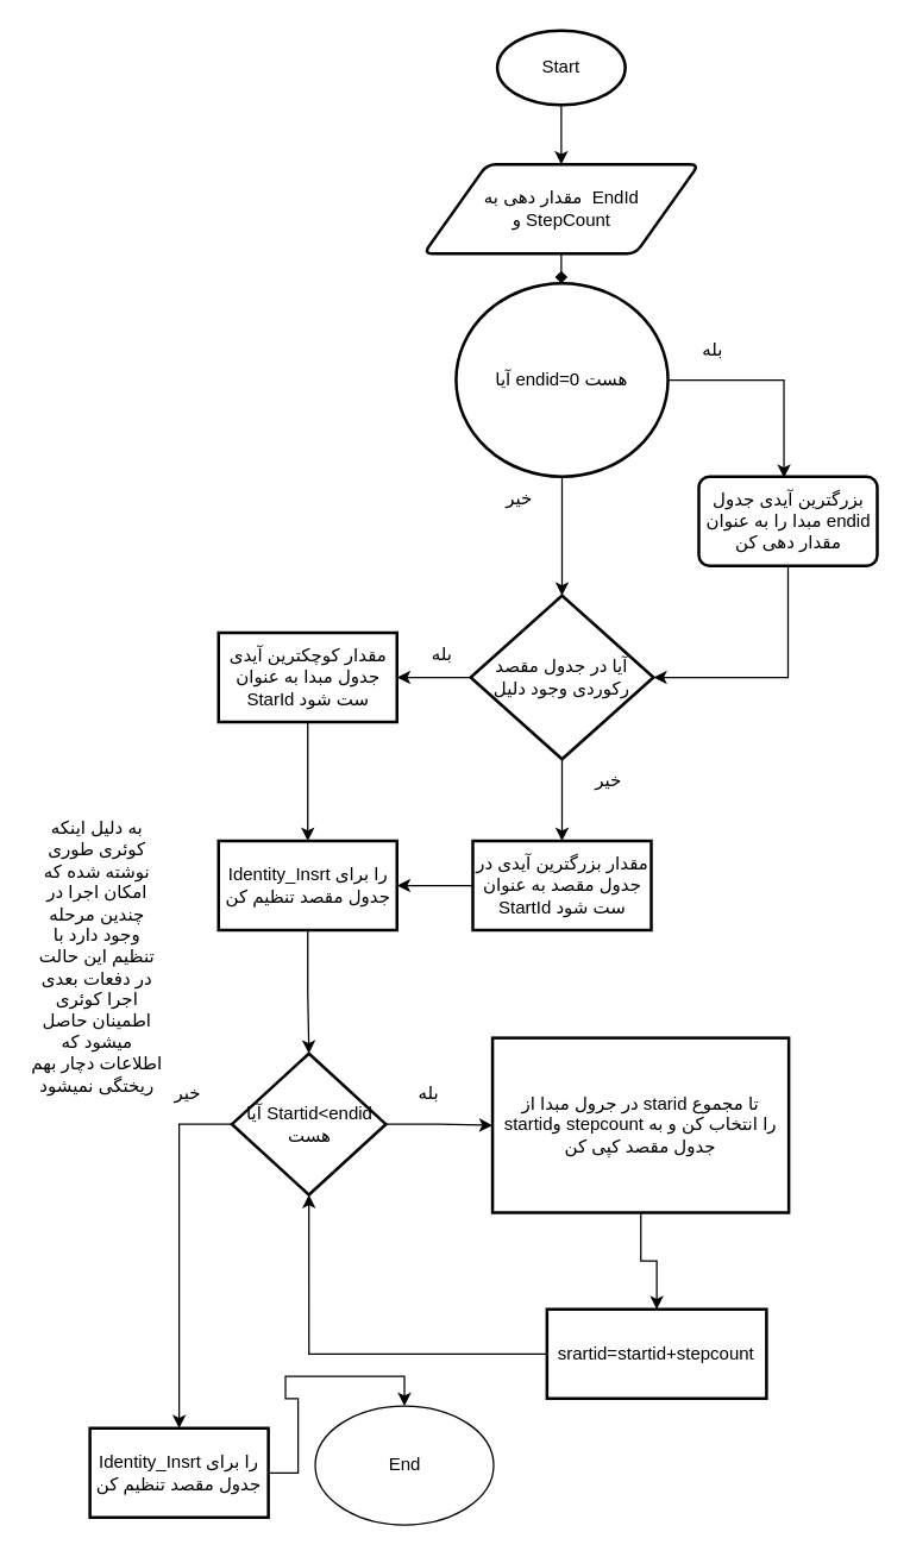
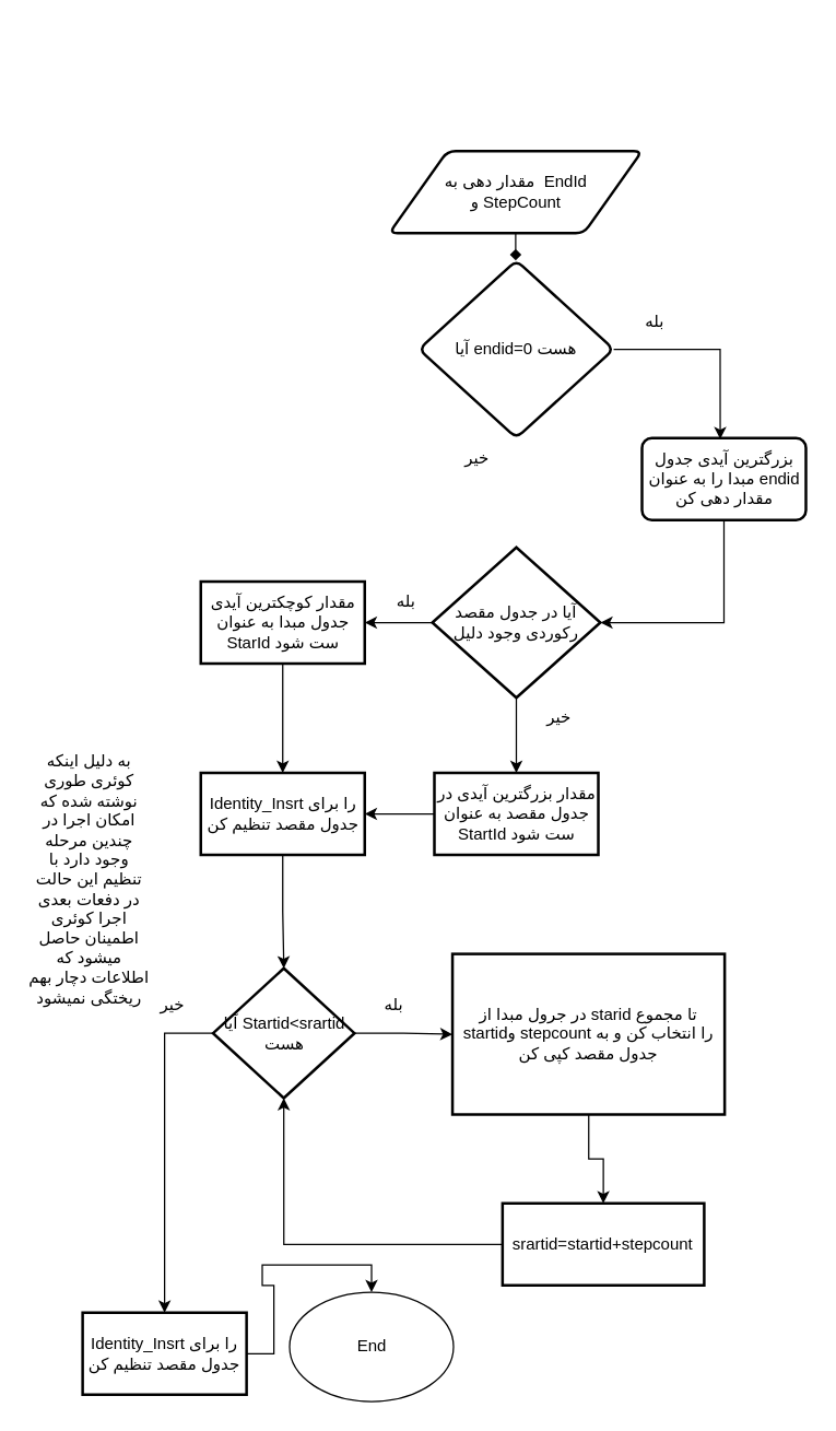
  <mxCell id="0" />
  <mxCell id="1" parent="0" />
- <mxCell id="2" style="edgeStyle=orthogonalEdgeStyle;rounded=0;orthogonalLoop=1;jettySize=auto;html=1;exitX=0.5;exitY=1;exitDx=0;exitDy=0;exitPerimeter=0;entryX=0.5;entryY=0;entryDx=0;entryDy=0;" edge="1" parent="1" source="3" target="5"><mxGeometry relative="1" as="geometry" /></mxCell>
- <mxCell id="3" value="Start" style="strokeWidth=2;html=1;shape=mxgraph.flowchart.start_1;whiteSpace=wrap;" vertex="1" parent="1"><mxGeometry x="334" y="20" width="86" height="50" as="geometry" /></mxCell>
  <mxCell id="4" value="" style="edgeStyle=orthogonalEdgeStyle;rounded=0;orthogonalLoop=1;jettySize=auto;html=1;endArrow=diamond;" edge="1" parent="1" source="5" target="16"><mxGeometry relative="1" as="geometry" /></mxCell>
  <mxCell id="5" value="مقدار دهی به&amp;nbsp; EndId&lt;br&gt;و StepCount" style="shape=parallelogram;html=1;strokeWidth=2;perimeter=parallelogramPerimeter;whiteSpace=wrap;rounded=1;arcSize=12;size=0.23;" vertex="1" parent="1"><mxGeometry x="284.5" y="110" width="185" height="60" as="geometry" /></mxCell>
  <mxCell id="6" value="" style="edgeStyle=orthogonalEdgeStyle;rounded=0;orthogonalLoop=1;jettySize=auto;html=1;" edge="1" parent="1" source="8" target="10"><mxGeometry relative="1" as="geometry" /></mxCell>
  <mxCell id="7" value="" style="edgeStyle=orthogonalEdgeStyle;rounded=0;orthogonalLoop=1;jettySize=auto;html=1;" edge="1" parent="1" source="8" target="13"><mxGeometry relative="1" as="geometry" /></mxCell>
  <mxCell id="8" value="آیا در جدول مقصد رکوردی وجود دلیل" style="strokeWidth=2;html=1;shape=mxgraph.flowchart.decision;whiteSpace=wrap;" vertex="1" parent="1"><mxGeometry x="316" y="400" width="123" height="110" as="geometry" /></mxCell>
  <mxCell id="9" value="" style="edgeStyle=orthogonalEdgeStyle;rounded=0;orthogonalLoop=1;jettySize=auto;html=1;" edge="1" parent="1" source="10" target="23"><mxGeometry relative="1" as="geometry" /></mxCell>
  <mxCell id="10" value="مقدار کوچکترین آیدی جدول مبدا به عنوان StarId ست شود" style="whiteSpace=wrap;html=1;strokeWidth=2;" vertex="1" parent="1"><mxGeometry x="146.5" y="425" width="120" height="60" as="geometry" /></mxCell>
  <mxCell id="11" value="خیر" style="text;html=1;strokeColor=none;fillColor=none;align=center;verticalAlign=middle;whiteSpace=wrap;rounded=0;" vertex="1" parent="1"><mxGeometry x="379" y="510" width="60" height="30" as="geometry" /></mxCell>
  <mxCell id="12" style="edgeStyle=orthogonalEdgeStyle;rounded=0;orthogonalLoop=1;jettySize=auto;html=1;exitX=0;exitY=0.5;exitDx=0;exitDy=0;entryX=1;entryY=0.5;entryDx=0;entryDy=0;" edge="1" parent="1" source="13" target="23"><mxGeometry relative="1" as="geometry" /></mxCell>
  <mxCell id="13" value="مقدار بزرگترین آیدی در جدول مقصد به عنوان StartId ست شود" style="whiteSpace=wrap;html=1;strokeWidth=2;" vertex="1" parent="1"><mxGeometry x="317.5" y="565" width="120" height="60" as="geometry" /></mxCell>
- <mxCell id="14" style="edgeStyle=orthogonalEdgeStyle;rounded=0;orthogonalLoop=1;jettySize=auto;html=1;exitX=0.5;exitY=1;exitDx=0;exitDy=0;entryX=0.5;entryY=0;entryDx=0;entryDy=0;entryPerimeter=0;" edge="1" parent="1" source="16" target="8"><mxGeometry relative="1" as="geometry" /></mxCell>
  <mxCell id="15" style="edgeStyle=orthogonalEdgeStyle;rounded=0;orthogonalLoop=1;jettySize=auto;html=1;exitX=1;exitY=0.5;exitDx=0;exitDy=0;entryX=0.477;entryY=0.013;entryDx=0;entryDy=0;entryPerimeter=0;" edge="1" parent="1" source="16" target="18"><mxGeometry relative="1" as="geometry" /></mxCell>
- <mxCell id="16" value="آیا endid=0 هست" style="ellipse;whiteSpace=wrap;html=1;strokeWidth=2;arcSize=12;" vertex="1" parent="1"><mxGeometry x="306.25" y="190" width="142.5" height="130" as="geometry" /></mxCell>
+ <mxCell id="16" value="آیا endid=0 هست" style="rhombus;whiteSpace=wrap;html=1;strokeWidth=2;rounded=1;arcSize=12;" vertex="1" parent="1"><mxGeometry x="306.25" y="190" width="142.5" height="130" as="geometry" /></mxCell>
  <mxCell id="17" style="edgeStyle=orthogonalEdgeStyle;rounded=0;orthogonalLoop=1;jettySize=auto;html=1;exitX=0.5;exitY=1;exitDx=0;exitDy=0;entryX=1;entryY=0.5;entryDx=0;entryDy=0;entryPerimeter=0;" edge="1" parent="1" source="18" target="8"><mxGeometry relative="1" as="geometry" /></mxCell>
  <mxCell id="18" value="بزرگترین آیدی جدول مبدا را به عنوان endid مقدار دهی کن" style="whiteSpace=wrap;html=1;strokeWidth=2;rounded=1;arcSize=12;" vertex="1" parent="1"><mxGeometry x="469.5" y="320" width="120" height="60" as="geometry" /></mxCell>
  <mxCell id="19" value="بله" style="text;html=1;strokeColor=none;fillColor=none;align=center;verticalAlign=middle;whiteSpace=wrap;rounded=0;" vertex="1" parent="1"><mxGeometry x="266.5" y="425" width="60" height="30" as="geometry" /></mxCell>
  <mxCell id="20" value="بله" style="text;html=1;strokeColor=none;fillColor=none;align=center;verticalAlign=middle;whiteSpace=wrap;rounded=0;" vertex="1" parent="1"><mxGeometry x="448.75" y="220" width="60" height="30" as="geometry" /></mxCell>
  <mxCell id="21" value="خیر" style="text;html=1;strokeColor=none;fillColor=none;align=center;verticalAlign=middle;whiteSpace=wrap;rounded=0;" vertex="1" parent="1"><mxGeometry x="319" y="320" width="60" height="30" as="geometry" /></mxCell>
  <mxCell id="22" value="" style="edgeStyle=orthogonalEdgeStyle;rounded=0;orthogonalLoop=1;jettySize=auto;html=1;" edge="1" parent="1" source="23" target="27"><mxGeometry relative="1" as="geometry" /></mxCell>
  <mxCell id="23" value="Identity_Insrt را برای جدول مقصد تنظیم کن" style="whiteSpace=wrap;html=1;strokeWidth=2;" vertex="1" parent="1"><mxGeometry x="146.5" y="565" width="120" height="60" as="geometry" /></mxCell>
  <mxCell id="24" value="به دلیل اینکه کوئری طوری نوشته شده که امکان اجرا در چندین مرحله وجود دارد با تنظیم این حالت در دفعات بعدی اجرا کوئری اطمینان حاصل میشود که اطلاعات دچار بهم ریختگی نمیشود" style="text;html=1;strokeColor=none;fillColor=none;align=center;verticalAlign=middle;whiteSpace=wrap;rounded=0;" vertex="1" parent="1"><mxGeometry x="20" y="565" width="90" height="155" as="geometry" /></mxCell>
  <mxCell id="25" value="" style="edgeStyle=orthogonalEdgeStyle;rounded=0;orthogonalLoop=1;jettySize=auto;html=1;" edge="1" parent="1" source="27" target="29"><mxGeometry relative="1" as="geometry" /></mxCell>
  <mxCell id="26" style="edgeStyle=orthogonalEdgeStyle;rounded=0;orthogonalLoop=1;jettySize=auto;html=1;exitX=0;exitY=0.5;exitDx=0;exitDy=0;entryX=0.5;entryY=0;entryDx=0;entryDy=0;" edge="1" parent="1" source="27" target="35"><mxGeometry relative="1" as="geometry" /></mxCell>
- <mxCell id="27" value="آیا Startid&amp;lt;endid هست" style="rhombus;whiteSpace=wrap;html=1;strokeWidth=2;" vertex="1" parent="1"><mxGeometry x="155.5" y="708" width="103.5" height="95" as="geometry" /></mxCell>
+ <mxCell id="27" value="آیا Startid&amp;lt;srartid هست" style="rhombus;whiteSpace=wrap;html=1;strokeWidth=2;" vertex="1" parent="1"><mxGeometry x="155.5" y="708" width="103.5" height="95" as="geometry" /></mxCell>
  <mxCell id="28" value="" style="edgeStyle=orthogonalEdgeStyle;rounded=0;orthogonalLoop=1;jettySize=auto;html=1;" edge="1" parent="1" source="29" target="32"><mxGeometry relative="1" as="geometry" /></mxCell>
  <mxCell id="29" value="در جرول مبدا از starid تا مجموع startidو stepcount را انتخاب کن و به جدول مقصد کپی کن" style="whiteSpace=wrap;html=1;strokeWidth=2;" vertex="1" parent="1"><mxGeometry x="330.75" y="697.5" width="199.25" height="117.5" as="geometry" /></mxCell>
  <mxCell id="30" value="بله" style="text;html=1;strokeColor=none;fillColor=none;align=center;verticalAlign=middle;whiteSpace=wrap;rounded=0;" vertex="1" parent="1"><mxGeometry x="257.5" y="720" width="60" height="30" as="geometry" /></mxCell>
  <mxCell id="31" style="edgeStyle=orthogonalEdgeStyle;rounded=0;orthogonalLoop=1;jettySize=auto;html=1;entryX=0.5;entryY=1;entryDx=0;entryDy=0;" edge="1" parent="1" source="32" target="27"><mxGeometry relative="1" as="geometry" /></mxCell>
  <mxCell id="32" value="srartid=startid+stepcount" style="whiteSpace=wrap;html=1;strokeWidth=2;" vertex="1" parent="1"><mxGeometry x="367.38" y="880" width="147.63" height="60" as="geometry" /></mxCell>
  <mxCell id="33" value="خیر" style="text;html=1;strokeColor=none;fillColor=none;align=center;verticalAlign=middle;whiteSpace=wrap;rounded=0;" vertex="1" parent="1"><mxGeometry x="95.5" y="720" width="60" height="30" as="geometry" /></mxCell>
  <mxCell id="34" style="edgeStyle=orthogonalEdgeStyle;rounded=0;orthogonalLoop=1;jettySize=auto;html=1;exitX=1;exitY=0.5;exitDx=0;exitDy=0;entryX=0.5;entryY=0;entryDx=0;entryDy=0;" edge="1" parent="1" source="35" target="36"><mxGeometry relative="1" as="geometry" /></mxCell>
  <mxCell id="35" value="Identity_Insrt را برای جدول مقصد تنظیم کن" style="whiteSpace=wrap;html=1;strokeWidth=2;" vertex="1" parent="1"><mxGeometry x="60" y="960" width="120" height="60" as="geometry" /></mxCell>
  <mxCell id="36" value="End" style="ellipse;whiteSpace=wrap;html=1;" vertex="1" parent="1"><mxGeometry x="211.5" y="945" width="120" height="80" as="geometry" /></mxCell>
